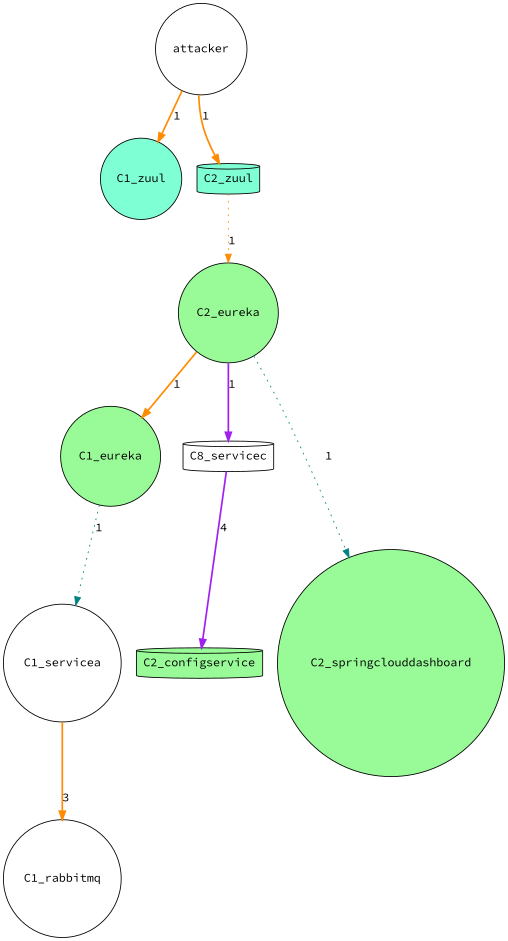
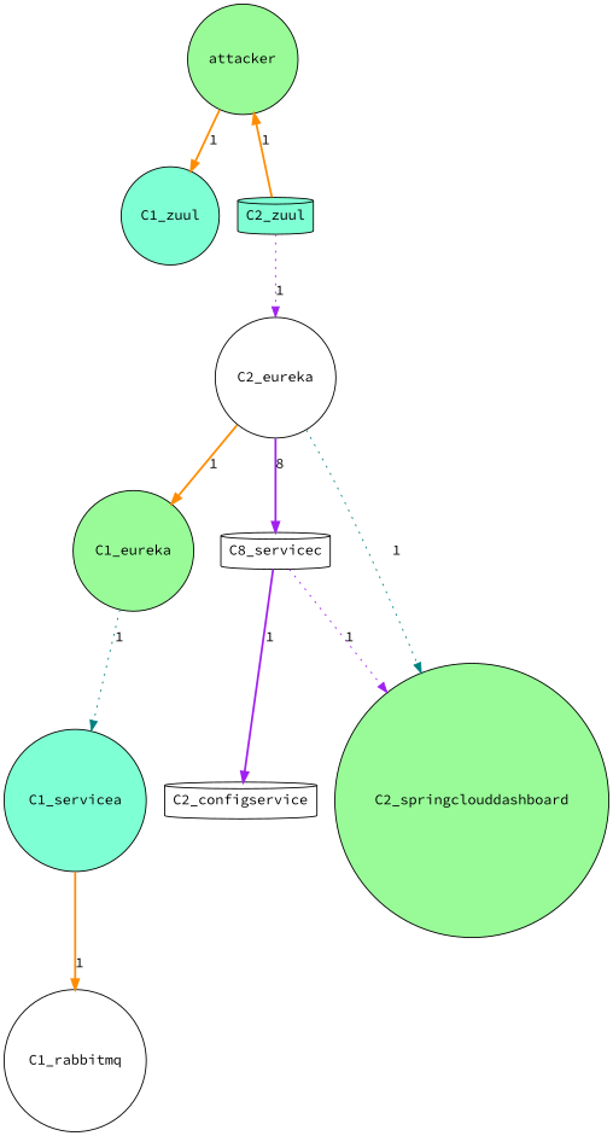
  digraph {
    fontname="Source Code Pro"
    node [fillcolor=white fontname="Source Code Pro" shape=circle style=filled]
    edge [color=darkorange fontname="Source Code Pro" style=bold]
    C1_zuul [fillcolor=aquamarine]
-   attacker
+   attacker [fillcolor=palegreen]
    C2_zuul [fillcolor=aquamarine shape=cylinder]
-   C2_eureka [fillcolor=palegreen]
+   C2_eureka
    C1_eureka [fillcolor=palegreen]
-   C1_servicea
+   C1_servicea [fillcolor=aquamarine]
    n7 [label=C8_servicec shape=cylinder]
    C2_springclouddashboard [fillcolor=palegreen]
    C1_rabbitmq
-   C2_configservice [fillcolor=palegreen shape=cylinder]
+   C2_configservice [shape=cylinder]
    attacker -> C1_zuul [label=1]
-   attacker -> C2_zuul [label=1]
-   C2_zuul -> C2_eureka [label=1 style=dotted]
+   C2_zuul -> attacker [label=1]
+   C2_zuul -> C2_eureka [color=purple label=1 style=dotted]
    C2_eureka -> C1_eureka [label=1]
-   C2_eureka -> n7 [color=purple label=1]
+   C2_eureka -> n7 [color=purple label=8]
    C2_eureka -> C2_springclouddashboard [color=teal label=1 style=dotted]
    C1_eureka -> C1_servicea [color=teal label=1 style=dotted]
-   C1_servicea -> C1_rabbitmq [label=3]
-   n7 -> C2_configservice [color=purple label=4]
+   C1_servicea -> C1_rabbitmq [label=1]
+   n7 -> C2_springclouddashboard [color=purple label=1 style=dotted]
+   n7 -> C2_configservice [color=purple label=1]
  }
